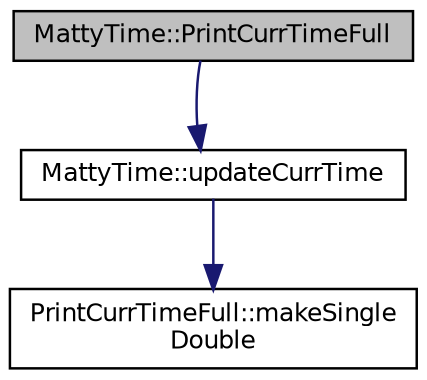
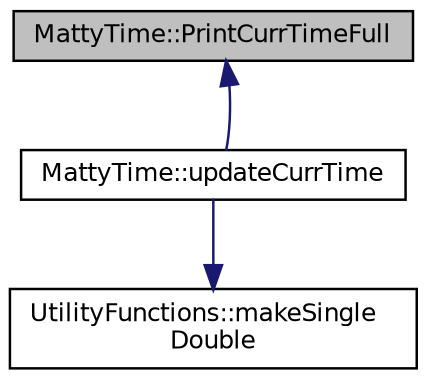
  digraph {
    rankdir=TB
    node [color=black fillcolor=white fontname=Helvetica fontsize=10 shape=record style=filled]
    edge [color=midnightblue fontname=Helvetica fontsize=10 labelfontname=Helvetica labelfontsize=10 style=solid]
    n1 [fillcolor=grey75 fontcolor=black height=0.2 label="MattyTime::PrintCurrTimeFull" width=0.4]
    n2 [height=0.2 label="MattyTime::updateCurrTime" width=0.4]
-   n3 [height=0.2 label="PrintCurrTimeFull::makeSingle\lDouble" width=0.4]
-   n1 -> n2
+   n3 [height=0.2 label="UtilityFunctions::makeSingle\lDouble" width=0.4]
+   n2 -> n1
    n2 -> n3
  }
